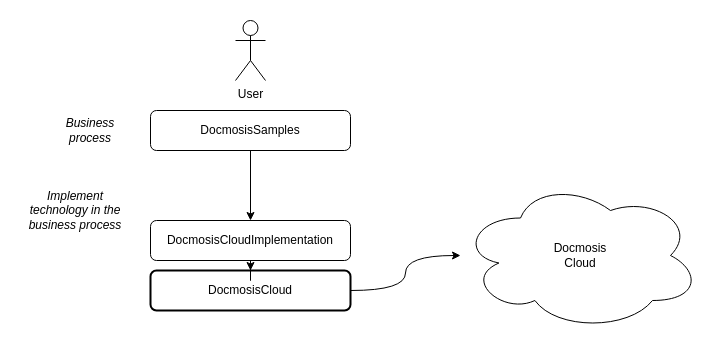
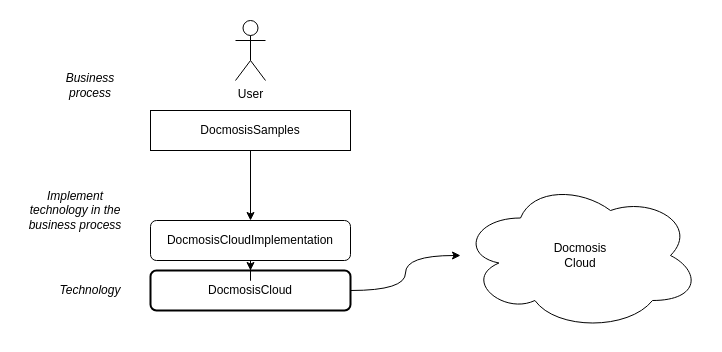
  <mxCell id="0" />
  <mxCell id="1" parent="0" />
  <mxCell id="2" value="Docmosis&lt;br&gt;Cloud" style="ellipse;shape=cloud;whiteSpace=wrap;html=1;" vertex="1" parent="1"><mxGeometry x="460" y="180" width="240" height="150" as="geometry" /></mxCell>
  <mxCell id="3" style="rounded=0;orthogonalLoop=1;jettySize=auto;html=1;startArrow=none;startFill=0;edgeStyle=orthogonalEdgeStyle;elbow=vertical;curved=1;" edge="1" parent="1" source="4" target="2"><mxGeometry relative="1" as="geometry" /></mxCell>
  <mxCell id="4" value="DocmosisCloud" style="rounded=1;whiteSpace=wrap;html=1;strokeWidth=2;" vertex="1" parent="1"><mxGeometry x="150" y="270" width="200" height="40" as="geometry" /></mxCell>
  <mxCell id="5" style="edgeStyle=orthogonalEdgeStyle;rounded=0;orthogonalLoop=1;jettySize=auto;html=1;startArrow=none;startFill=0;endArrow=classic;endFill=1;" edge="1" parent="1" source="6" target="8"><mxGeometry relative="1" as="geometry" /></mxCell>
- <mxCell id="6" value="DocmosisSamples" style="rounded=1;whiteSpace=wrap;html=1;" vertex="1" parent="1"><mxGeometry x="150" y="110" width="200" height="40" as="geometry" /></mxCell>
+ <mxCell id="6" value="DocmosisSamples" style="whiteSpace=wrap;html=1;rounded=0;" vertex="1" parent="1"><mxGeometry x="150" y="110" width="200" height="40" as="geometry" /></mxCell>
  <mxCell id="7" style="edgeStyle=orthogonalEdgeStyle;rounded=0;orthogonalLoop=1;jettySize=auto;html=1;entryX=0.5;entryY=0;entryDx=0;entryDy=0;startArrow=none;startFill=0;" edge="1" parent="1" source="8" target="4"><mxGeometry relative="1" as="geometry" /></mxCell>
  <mxCell id="8" value="DocmosisCloudImplementation" style="rounded=1;whiteSpace=wrap;html=1;" vertex="1" parent="1"><mxGeometry x="150" y="220" width="200" height="40" as="geometry" /></mxCell>
  <mxCell id="9" value="User" style="shape=umlActor;verticalLabelPosition=bottom;verticalAlign=top;html=1;" vertex="1" parent="1"><mxGeometry x="235" y="20" width="30" height="60" as="geometry" /></mxCell>
- <mxCell id="10" value="Business process" style="text;html=1;strokeColor=none;fillColor=none;align=center;verticalAlign=middle;whiteSpace=wrap;rounded=0;fontStyle=2" vertex="1" parent="1"><mxGeometry x="70" y="120" width="40" height="20" as="geometry" /></mxCell>
+ <mxCell id="10" value="Business process" style="text;html=1;strokeColor=none;fillColor=none;align=center;verticalAlign=middle;whiteSpace=wrap;rounded=0;fontStyle=2" vertex="1" parent="1"><mxGeometry x="70" y="75" width="40" height="20" as="geometry" /></mxCell>
+ <mxCell id="11" value="Technology" style="text;html=1;strokeColor=none;fillColor=none;align=center;verticalAlign=middle;whiteSpace=wrap;rounded=0;fontStyle=2" vertex="1" parent="1"><mxGeometry x="70" y="280" width="40" height="20" as="geometry" /></mxCell>
  <mxCell id="12" value="Implement technology in the business process" style="text;html=1;strokeColor=none;fillColor=none;align=center;verticalAlign=middle;whiteSpace=wrap;rounded=0;fontStyle=2" vertex="1" parent="1"><mxGeometry x="20" y="185" width="110" height="50" as="geometry" /></mxCell>
